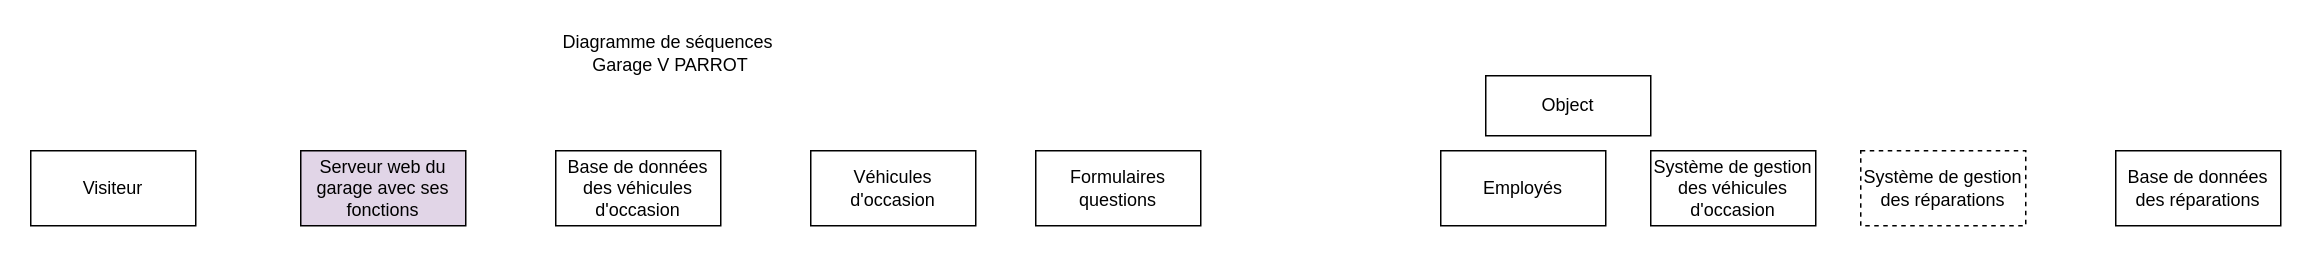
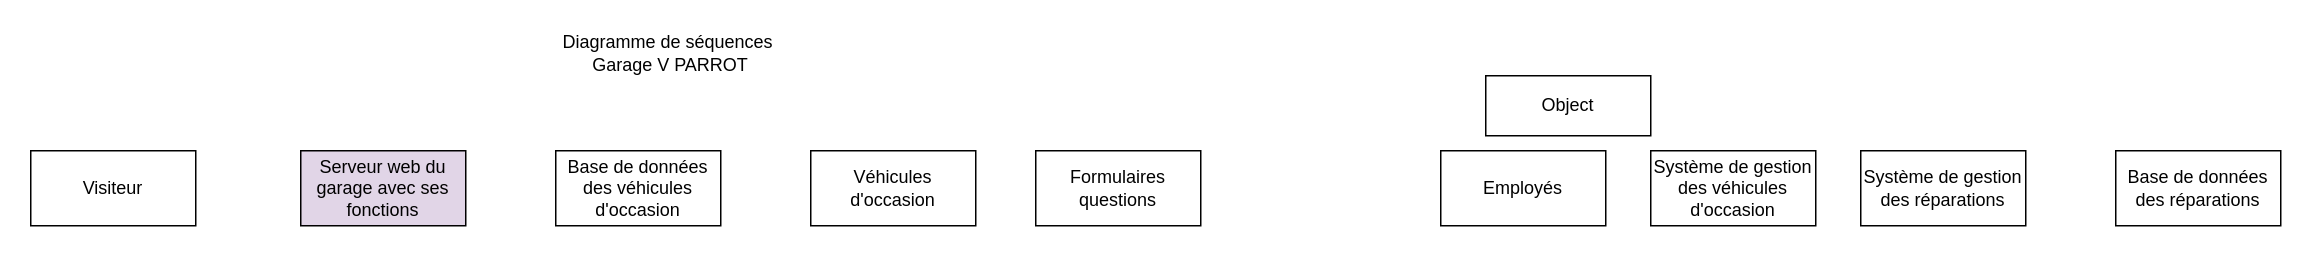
  <mxCell id="0" />
  <mxCell id="1" parent="0" />
  <mxCell id="2" value="Diagramme de séquences &amp;nbsp;Garage V PARROT" style="text;html=1;strokeColor=none;fillColor=none;align=center;verticalAlign=middle;whiteSpace=wrap;rounded=0;" vertex="1" parent="1"><mxGeometry x="370" y="20" width="150" height="30" as="geometry" /></mxCell>
  <mxCell id="3" value="Visiteur" style="html=1;whiteSpace=wrap;" vertex="1" parent="1"><mxGeometry x="20" y="100" width="110" height="50" as="geometry" /></mxCell>
  <mxCell id="4" value="Serveur web du garage avec ses fonctions" style="html=1;whiteSpace=wrap;fillColor=#e1d5e7;" vertex="1" parent="1"><mxGeometry x="200" y="100" width="110" height="50" as="geometry" /></mxCell>
  <mxCell id="5" value="Base de données des véhicules d'occasion" style="html=1;whiteSpace=wrap;" vertex="1" parent="1"><mxGeometry x="370" y="100" width="110" height="50" as="geometry" /></mxCell>
  <mxCell id="6" value="Véhicules d'occasion" style="html=1;whiteSpace=wrap;" vertex="1" parent="1"><mxGeometry x="540" y="100" width="110" height="50" as="geometry" /></mxCell>
  <mxCell id="7" value="Formulaires questions" style="html=1;whiteSpace=wrap;" vertex="1" parent="1"><mxGeometry x="690" y="100" width="110" height="50" as="geometry" /></mxCell>
  <mxCell id="8" value="Employés" style="html=1;whiteSpace=wrap;" vertex="1" parent="1"><mxGeometry x="960" y="100" width="110" height="50" as="geometry" /></mxCell>
  <mxCell id="9" value="Système de gestion des véhicules d'occasion" style="html=1;whiteSpace=wrap;" vertex="1" parent="1"><mxGeometry x="1100" y="100" width="110" height="50" as="geometry" /></mxCell>
- <mxCell id="10" value="Système de gestion des réparations" style="html=1;whiteSpace=wrap;dashed=1;" vertex="1" parent="1"><mxGeometry x="1240" y="100" width="110" height="50" as="geometry" /></mxCell>
+ <mxCell id="10" value="Système de gestion des réparations" style="html=1;whiteSpace=wrap;" vertex="1" parent="1"><mxGeometry x="1240" y="100" width="110" height="50" as="geometry" /></mxCell>
  <mxCell id="11" value="Base de données des réparations" style="html=1;whiteSpace=wrap;" vertex="1" parent="1"><mxGeometry x="1410" y="100" width="110" height="50" as="geometry" /></mxCell>
  <mxCell id="12" value="Object" style="html=1;whiteSpace=wrap;" vertex="1" parent="1"><mxGeometry x="990" y="50" width="110" height="40" as="geometry" /></mxCell>
